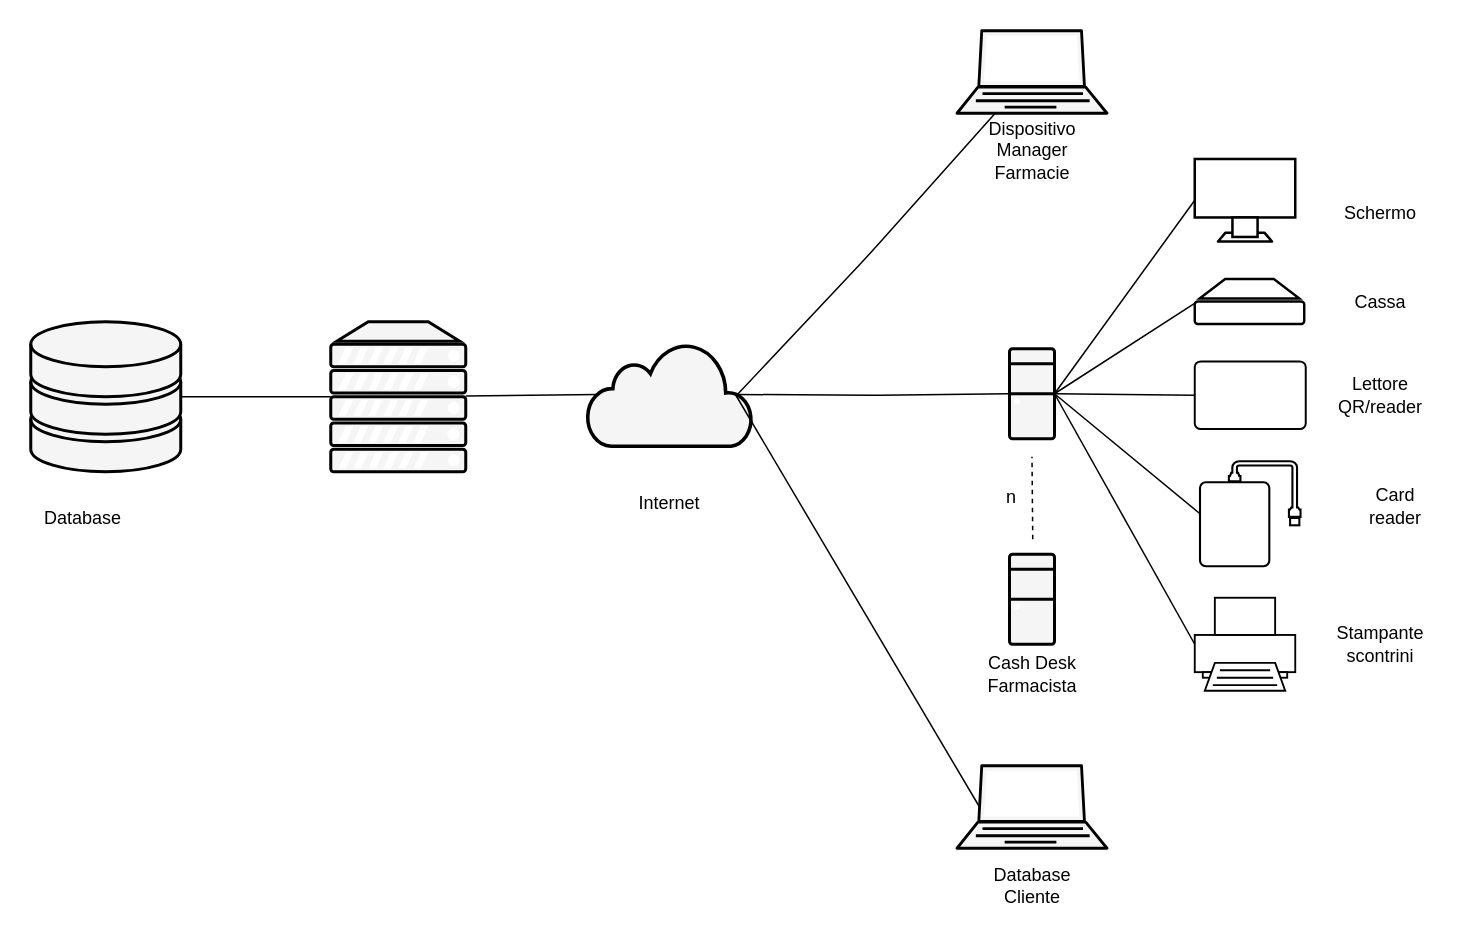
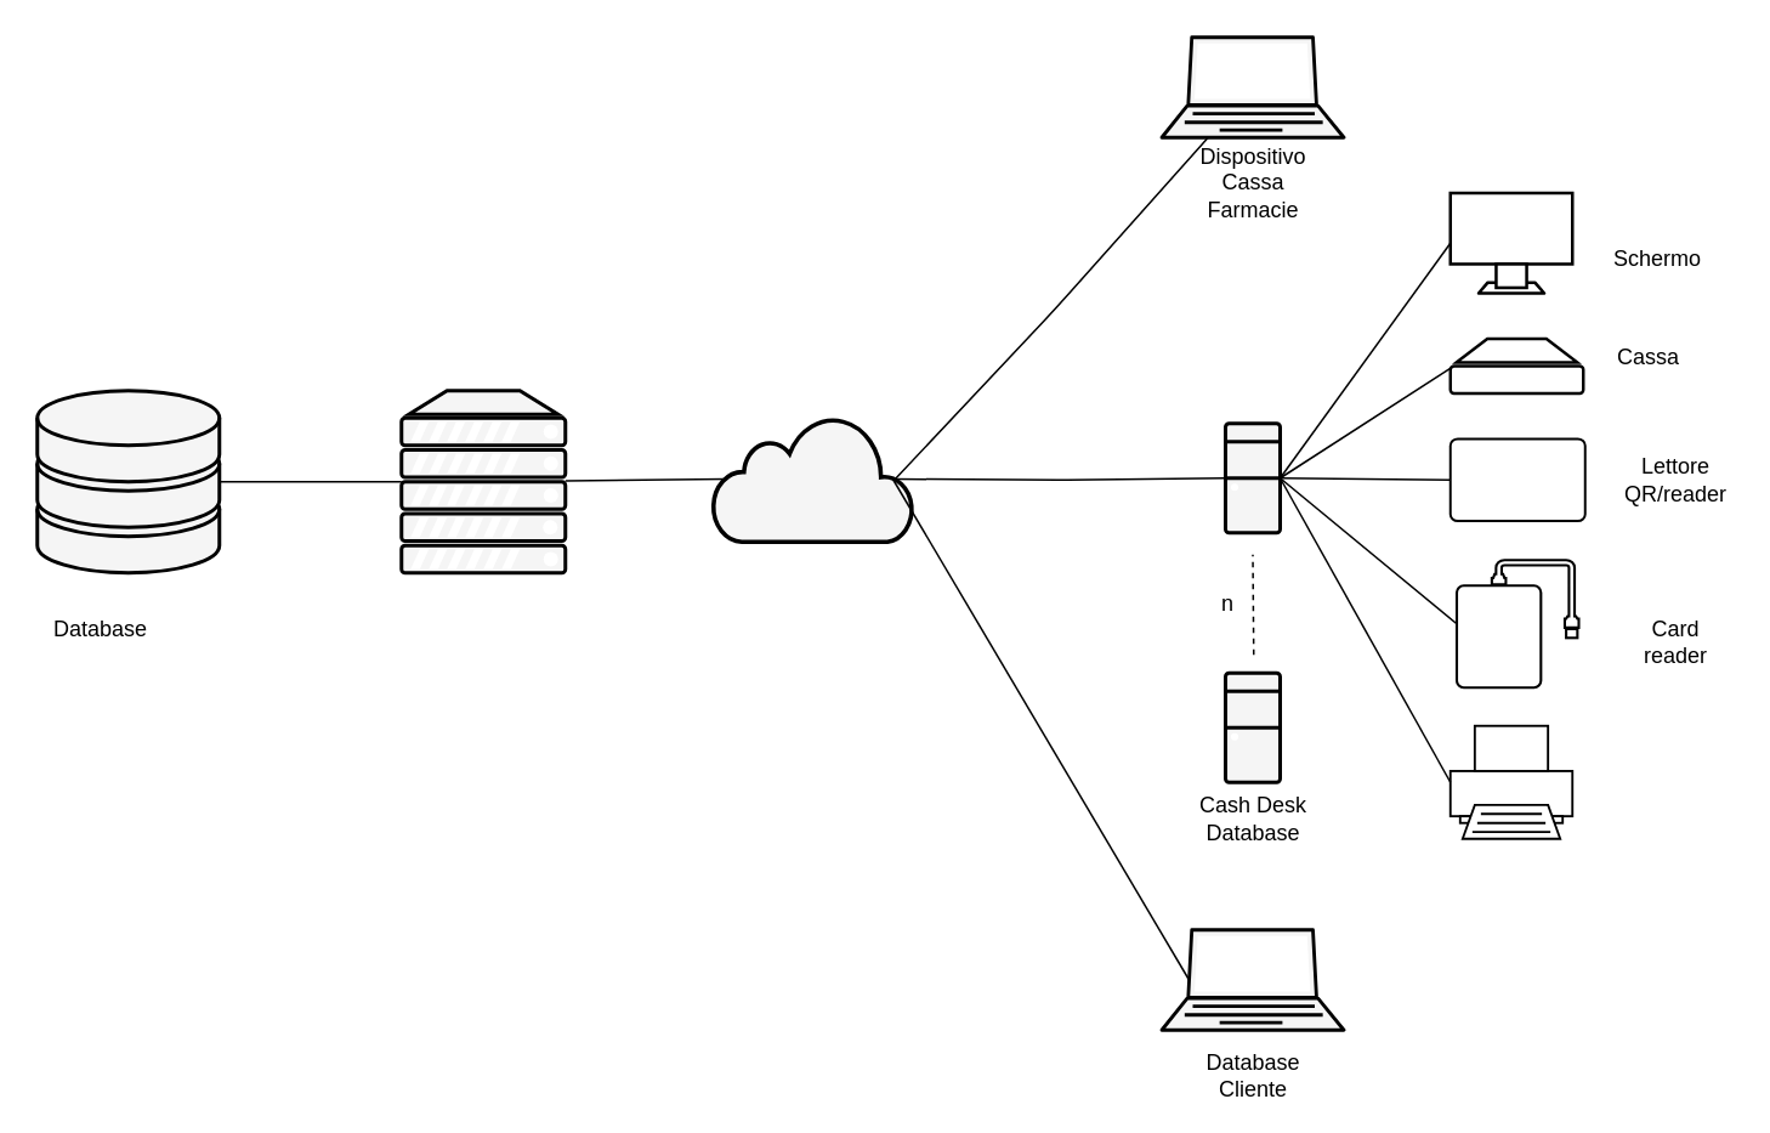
  <mxCell id="0" />
  <mxCell id="1" parent="0" />
  <mxCell id="2" value="" style="verticalAlign=top;verticalLabelPosition=bottom;labelPosition=center;align=center;html=1;outlineConnect=0;gradientDirection=north;strokeWidth=2;shape=mxgraph.networks.storage;fillColor=#f5f5f5;strokeColor=#000000;fontColor=#333333;" parent="1" vertex="1"><mxGeometry x="20" y="214" width="100" height="100" as="geometry" /></mxCell>
  <mxCell id="3" value="" style="verticalAlign=top;verticalLabelPosition=bottom;labelPosition=center;align=center;html=1;outlineConnect=0;gradientDirection=north;strokeWidth=2;shape=mxgraph.networks.server;fillColor=#f5f5f5;strokeColor=#000000;fontColor=#333333;" parent="1" vertex="1"><mxGeometry x="220" y="214" width="90" height="100" as="geometry" /></mxCell>
  <mxCell id="4" value="" style="html=1;outlineConnect=0;gradientDirection=north;strokeWidth=2;shape=mxgraph.networks.cloud;fillColor=#f5f5f5;strokeColor=#000000;fontColor=#333333;" parent="1" vertex="1"><mxGeometry x="391" y="228" width="110" height="69" as="geometry" /></mxCell>
  <mxCell id="5" value="" style="verticalAlign=top;verticalLabelPosition=bottom;labelPosition=center;align=center;html=1;outlineConnect=0;gradientDirection=north;strokeWidth=2;shape=mxgraph.networks.laptop;fillColor=#f5f5f5;strokeColor=#000000;fontColor=#333333;" parent="1" vertex="1"><mxGeometry x="637.5" y="20" width="100" height="55" as="geometry" /></mxCell>
  <mxCell id="6" value="" style="endArrow=none;html=1;entryX=1;entryY=0.5;entryDx=0;entryDy=0;entryPerimeter=0;fillColor=#f5f5f5;strokeColor=#000000;" parent="1" source="3" target="2" edge="1"><mxGeometry width="50" height="50" relative="1" as="geometry"><mxPoint x="20" y="440" as="sourcePoint" /><mxPoint x="70" y="390" as="targetPoint" /></mxGeometry></mxCell>
  <mxCell id="7" value="" style="endArrow=none;html=1;entryX=0.91;entryY=0.5;entryDx=0;entryDy=0;entryPerimeter=0;exitX=0;exitY=0.5;exitDx=0;exitDy=0;exitPerimeter=0;fillColor=#f5f5f5;strokeColor=#000000;" parent="1" source="13" target="4" edge="1"><mxGeometry width="50" height="50" relative="1" as="geometry"><mxPoint x="647.5" y="335" as="sourcePoint" /><mxPoint x="540" y="380" as="targetPoint" /><Array as="points"><mxPoint x="590" y="263" /></Array></mxGeometry></mxCell>
  <mxCell id="8" value="" style="endArrow=none;html=1;exitX=0.91;exitY=0.5;exitDx=0;exitDy=0;exitPerimeter=0;fillColor=#f5f5f5;strokeColor=#000000;" parent="1" source="4" target="5" edge="1"><mxGeometry width="50" height="50" relative="1" as="geometry"><mxPoint x="440" y="170" as="sourcePoint" /><mxPoint x="490" y="120" as="targetPoint" /><Array as="points"><mxPoint x="580" y="168" /></Array></mxGeometry></mxCell>
  <mxCell id="9" value="" style="endArrow=none;html=1;entryX=0.06;entryY=0.5;entryDx=0;entryDy=0;entryPerimeter=0;fillColor=#f5f5f5;strokeColor=#000000;" parent="1" source="3" target="4" edge="1"><mxGeometry width="50" height="50" relative="1" as="geometry"><mxPoint x="310" y="314" as="sourcePoint" /><mxPoint x="380.711" y="264" as="targetPoint" /></mxGeometry></mxCell>
  <mxCell id="10" value="Database" style="text;html=1;align=center;verticalAlign=middle;whiteSpace=wrap;rounded=0;fillColor=none;shadow=0;glass=0;" parent="1" vertex="1"><mxGeometry x="35" y="335" width="40" height="20" as="geometry" /></mxCell>
- <mxCell id="11" value="Internet" style="text;html=1;align=center;verticalAlign=middle;whiteSpace=wrap;rounded=0;fillColor=none;shadow=0;glass=0;" parent="1" vertex="1"><mxGeometry x="426" y="325" width="40" height="20" as="geometry" /></mxCell>
- <mxCell id="12" value="Dispositivo Manager Farmacie" style="text;html=1;align=center;verticalAlign=middle;whiteSpace=wrap;rounded=0;fillColor=none;shadow=0;glass=0;" parent="1" vertex="1"><mxGeometry x="667.5" y="90" width="40" height="20" as="geometry" /></mxCell>
+ <mxCell id="12" value="Dispositivo Cassa Farmacie" style="text;html=1;align=center;verticalAlign=middle;whiteSpace=wrap;rounded=0;fillColor=none;shadow=0;glass=0;" parent="1" vertex="1"><mxGeometry x="667.5" y="90" width="40" height="20" as="geometry" /></mxCell>
  <mxCell id="13" value="" style="fontColor=#333333;verticalAlign=top;verticalLabelPosition=bottom;labelPosition=center;align=center;html=1;outlineConnect=0;fillColor=#f5f5f5;strokeColor=#000000;gradientColor=none;gradientDirection=north;strokeWidth=2;shape=mxgraph.networks.desktop_pc;" parent="1" vertex="1"><mxGeometry x="672.5" y="232" width="30" height="60" as="geometry" /></mxCell>
  <mxCell id="14" value="" style="verticalAlign=top;verticalLabelPosition=bottom;labelPosition=center;align=center;html=1;outlineConnect=0;gradientDirection=north;strokeWidth=2;shape=mxgraph.networks.printer;" parent="1" vertex="1"><mxGeometry x="796" y="398" width="67" height="62" as="geometry" /></mxCell>
  <mxCell id="15" value="" style="verticalAlign=top;verticalLabelPosition=bottom;labelPosition=center;align=center;html=1;outlineConnect=0;gradientDirection=north;strokeWidth=2;shape=mxgraph.networks.monitor;" parent="1" vertex="1"><mxGeometry x="796" y="105.5" width="67" height="55" as="geometry" /></mxCell>
  <mxCell id="16" value="" style="verticalAlign=top;verticalLabelPosition=bottom;labelPosition=center;align=center;html=1;outlineConnect=0;gradientDirection=north;strokeWidth=2;shape=mxgraph.networks.patch_panel;" parent="1" vertex="1"><mxGeometry x="796" y="185.5" width="73" height="30" as="geometry" /></mxCell>
  <mxCell id="17" value="" style="verticalAlign=top;verticalLabelPosition=bottom;labelPosition=center;align=center;html=1;outlineConnect=0;gradientDirection=north;strokeWidth=2;shape=mxgraph.networks.external_storage;" parent="1" vertex="1"><mxGeometry x="799.5" y="307" width="67" height="70" as="geometry" /></mxCell>
  <mxCell id="18" value="" style="verticalAlign=top;verticalLabelPosition=bottom;labelPosition=center;align=center;html=1;outlineConnect=0;gradientDirection=north;strokeWidth=2;shape=mxgraph.networks.tablet;" parent="1" vertex="1"><mxGeometry x="796" y="240.5" width="74" height="45" as="geometry" /></mxCell>
  <mxCell id="19" value="" style="endArrow=none;html=1;strokeColor=#000000;fontColor=#333333;entryX=1;entryY=0.5;entryDx=0;entryDy=0;entryPerimeter=0;exitX=0;exitY=0.5;exitDx=0;exitDy=0;exitPerimeter=0;" parent="1" source="15" target="13" edge="1"><mxGeometry width="50" height="50" relative="1" as="geometry"><mxPoint x="20" y="528" as="sourcePoint" /><mxPoint x="70" y="478" as="targetPoint" /></mxGeometry></mxCell>
  <mxCell id="20" value="" style="endArrow=none;html=1;strokeColor=#000000;fontColor=#333333;entryX=1;entryY=0.5;entryDx=0;entryDy=0;entryPerimeter=0;exitX=0.02;exitY=0.51;exitDx=0;exitDy=0;exitPerimeter=0;" parent="1" source="16" target="13" edge="1"><mxGeometry width="50" height="50" relative="1" as="geometry"><mxPoint x="806" y="143" as="sourcePoint" /><mxPoint x="712.5" y="272" as="targetPoint" /></mxGeometry></mxCell>
  <mxCell id="21" value="" style="endArrow=none;html=1;strokeColor=#000000;fontColor=#333333;entryX=1;entryY=0.5;entryDx=0;entryDy=0;entryPerimeter=0;exitX=0;exitY=0.5;exitDx=0;exitDy=0;exitPerimeter=0;" parent="1" source="18" target="13" edge="1"><mxGeometry width="50" height="50" relative="1" as="geometry"><mxPoint x="807.46" y="210.8" as="sourcePoint" /><mxPoint x="712.5" y="272" as="targetPoint" /></mxGeometry></mxCell>
  <mxCell id="22" value="" style="endArrow=none;html=1;strokeColor=#000000;fontColor=#333333;entryX=1;entryY=0.5;entryDx=0;entryDy=0;entryPerimeter=0;exitX=0;exitY=0.5;exitDx=0;exitDy=0;exitPerimeter=0;" parent="1" source="17" target="13" edge="1"><mxGeometry width="50" height="50" relative="1" as="geometry"><mxPoint x="806" y="273" as="sourcePoint" /><mxPoint x="712.5" y="272" as="targetPoint" /></mxGeometry></mxCell>
  <mxCell id="23" value="" style="endArrow=none;html=1;strokeColor=#000000;fontColor=#333333;entryX=1;entryY=0.5;entryDx=0;entryDy=0;entryPerimeter=0;exitX=0;exitY=0.5;exitDx=0;exitDy=0;exitPerimeter=0;" parent="1" source="14" target="13" edge="1"><mxGeometry width="50" height="50" relative="1" as="geometry"><mxPoint x="809.5" y="352" as="sourcePoint" /><mxPoint x="712.5" y="272" as="targetPoint" /></mxGeometry></mxCell>
- <mxCell id="24" value="Cassa" style="text;html=1;align=center;verticalAlign=middle;whiteSpace=wrap;rounded=0;fillColor=none;shadow=0;glass=0;" parent="1" vertex="1"><mxGeometry x="890" y="190.5" width="60" height="20" as="geometry" /></mxCell>
- <mxCell id="25" value="Schermo" style="text;html=1;align=center;verticalAlign=middle;whiteSpace=wrap;rounded=0;fillColor=none;shadow=0;glass=0;" parent="1" vertex="1"><mxGeometry x="890" y="132" width="60" height="20" as="geometry" /></mxCell>
+ <mxCell id="24" value="Cassa" style="text;html=1;align=center;verticalAlign=middle;whiteSpace=wrap;rounded=0;fillColor=none;shadow=0;glass=0;" parent="1" vertex="1"><mxGeometry x="875" y="185.5" width="60" height="20" as="geometry" /></mxCell>
+ <mxCell id="25" value="Schermo" style="text;html=1;align=center;verticalAlign=middle;whiteSpace=wrap;rounded=0;fillColor=none;shadow=0;glass=0;" parent="1" vertex="1"><mxGeometry x="880" y="132" width="60" height="20" as="geometry" /></mxCell>
  <mxCell id="26" value="Lettore QR/reader" style="text;html=1;align=center;verticalAlign=middle;whiteSpace=wrap;rounded=0;fillColor=none;shadow=0;glass=0;" parent="1" vertex="1"><mxGeometry x="890" y="253" width="60" height="20" as="geometry" /></mxCell>
- <mxCell id="27" value="Card reader" style="text;html=1;align=center;verticalAlign=middle;whiteSpace=wrap;rounded=0;fillColor=none;shadow=0;glass=0;" parent="1" vertex="1"><mxGeometry x="900" y="327" width="60" height="20" as="geometry" /></mxCell>
- <mxCell id="28" value="Stampante scontrini" style="text;html=1;align=center;verticalAlign=middle;whiteSpace=wrap;rounded=0;fillColor=none;shadow=0;glass=0;" parent="1" vertex="1"><mxGeometry x="890" y="419" width="60" height="20" as="geometry" /></mxCell>
+ <mxCell id="27" value="Card reader" style="text;html=1;align=center;verticalAlign=middle;whiteSpace=wrap;rounded=0;fillColor=none;shadow=0;glass=0;" parent="1" vertex="1"><mxGeometry x="890" y="342" width="60" height="20" as="geometry" /></mxCell>
  <mxCell id="29" value="" style="fontColor=#333333;verticalAlign=top;verticalLabelPosition=bottom;labelPosition=center;align=center;html=1;outlineConnect=0;fillColor=#f5f5f5;strokeColor=#000000;gradientColor=none;gradientDirection=north;strokeWidth=2;shape=mxgraph.networks.desktop_pc;" parent="1" vertex="1"><mxGeometry x="672.5" y="369" width="30" height="60" as="geometry" /></mxCell>
  <mxCell id="30" value="" style="endArrow=none;dashed=1;html=1;strokeColor=#000000;fontColor=#333333;" parent="1" edge="1"><mxGeometry width="50" height="50" relative="1" as="geometry"><mxPoint x="688" y="359" as="sourcePoint" /><mxPoint x="687.5" y="304" as="targetPoint" /><Array as="points" /></mxGeometry></mxCell>
- <mxCell id="31" value="Cash Desk Farmacista" style="text;html=1;align=center;verticalAlign=middle;whiteSpace=wrap;rounded=0;fillColor=none;shadow=0;glass=0;" parent="1" vertex="1"><mxGeometry x="653.5" y="439" width="68" height="20" as="geometry" /></mxCell>
+ <mxCell id="31" value="Cash Desk Database" style="text;html=1;align=center;verticalAlign=middle;whiteSpace=wrap;rounded=0;fillColor=none;shadow=0;glass=0;" parent="1" vertex="1"><mxGeometry x="653.5" y="439" width="68" height="20" as="geometry" /></mxCell>
  <mxCell id="32" value="n" style="text;html=1;align=center;verticalAlign=middle;whiteSpace=wrap;rounded=0;fillColor=none;shadow=0;glass=0;" parent="1" vertex="1"><mxGeometry x="639.5" y="320.5" width="68" height="20" as="geometry" /></mxCell>
  <mxCell id="33" style="edgeStyle=none;rounded=0;orthogonalLoop=1;jettySize=auto;html=1;exitX=0.5;exitY=1;exitDx=0;exitDy=0;strokeColor=#000000;fontColor=#333333;" parent="1" edge="1"><mxGeometry relative="1" as="geometry"><mxPoint x="673.5" y="344" as="sourcePoint" /><mxPoint x="673.5" y="344" as="targetPoint" /></mxGeometry></mxCell>
  <mxCell id="34" value="" style="verticalAlign=top;verticalLabelPosition=bottom;labelPosition=center;align=center;html=1;outlineConnect=0;gradientDirection=north;strokeWidth=2;shape=mxgraph.networks.laptop;fillColor=#f5f5f5;strokeColor=#000000;fontColor=#333333;" parent="1" vertex="1"><mxGeometry x="637.5" y="510" width="100" height="55" as="geometry" /></mxCell>
  <mxCell id="35" value="" style="endArrow=none;html=1;fillColor=#f5f5f5;strokeColor=#000000;entryX=0.15;entryY=0.5;entryDx=0;entryDy=0;entryPerimeter=0;" parent="1" target="34" edge="1"><mxGeometry width="50" height="50" relative="1" as="geometry"><mxPoint x="489.5" y="262" as="sourcePoint" /><mxPoint x="610" y="520" as="targetPoint" /><Array as="points" /></mxGeometry></mxCell>
  <mxCell id="36" value="Database Cliente" style="text;html=1;align=center;verticalAlign=middle;whiteSpace=wrap;rounded=0;fillColor=none;shadow=0;glass=0;" parent="1" vertex="1"><mxGeometry x="653.5" y="580" width="68" height="20" as="geometry" /></mxCell>
